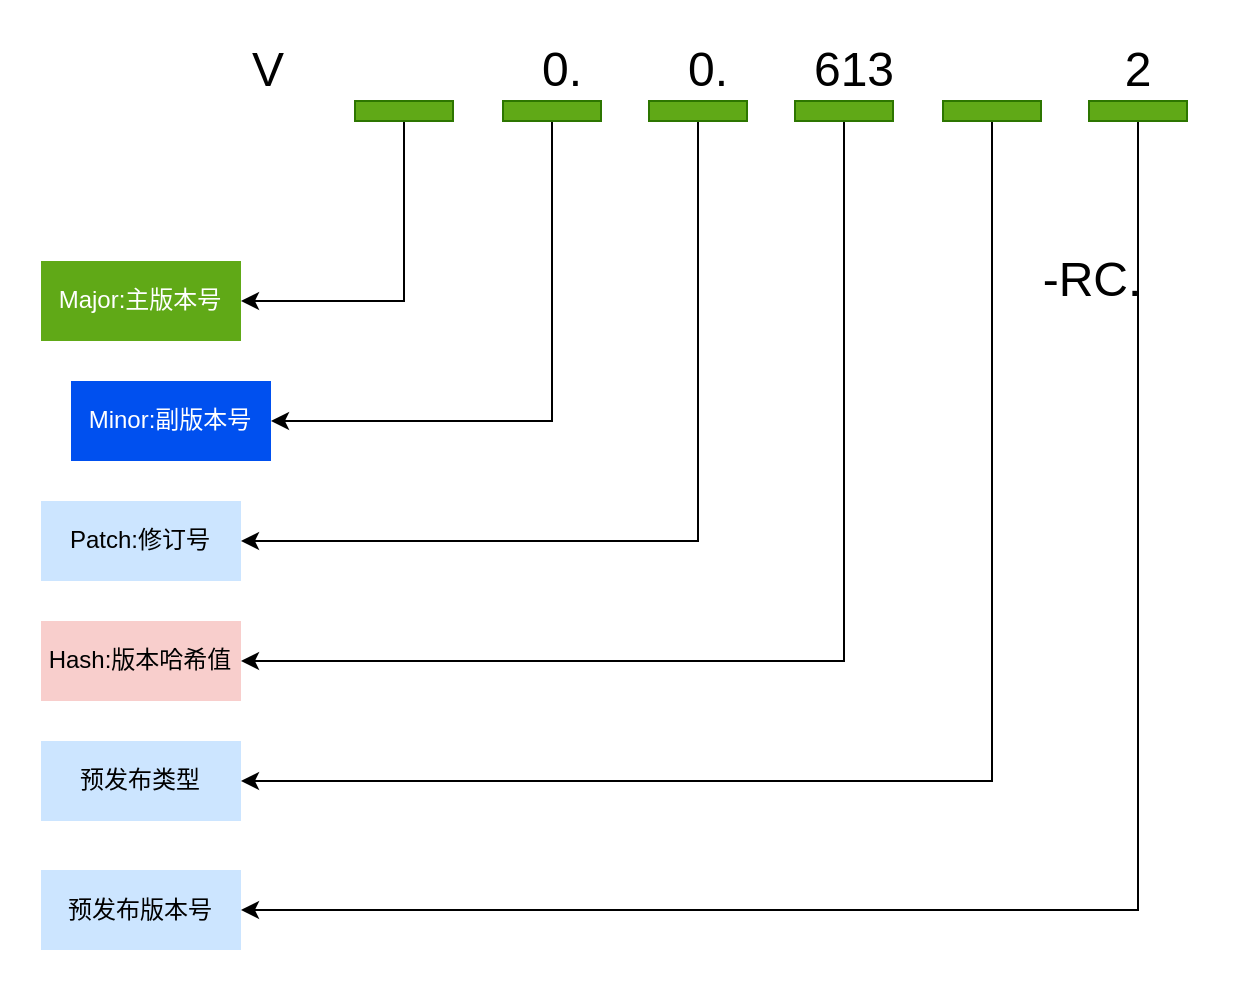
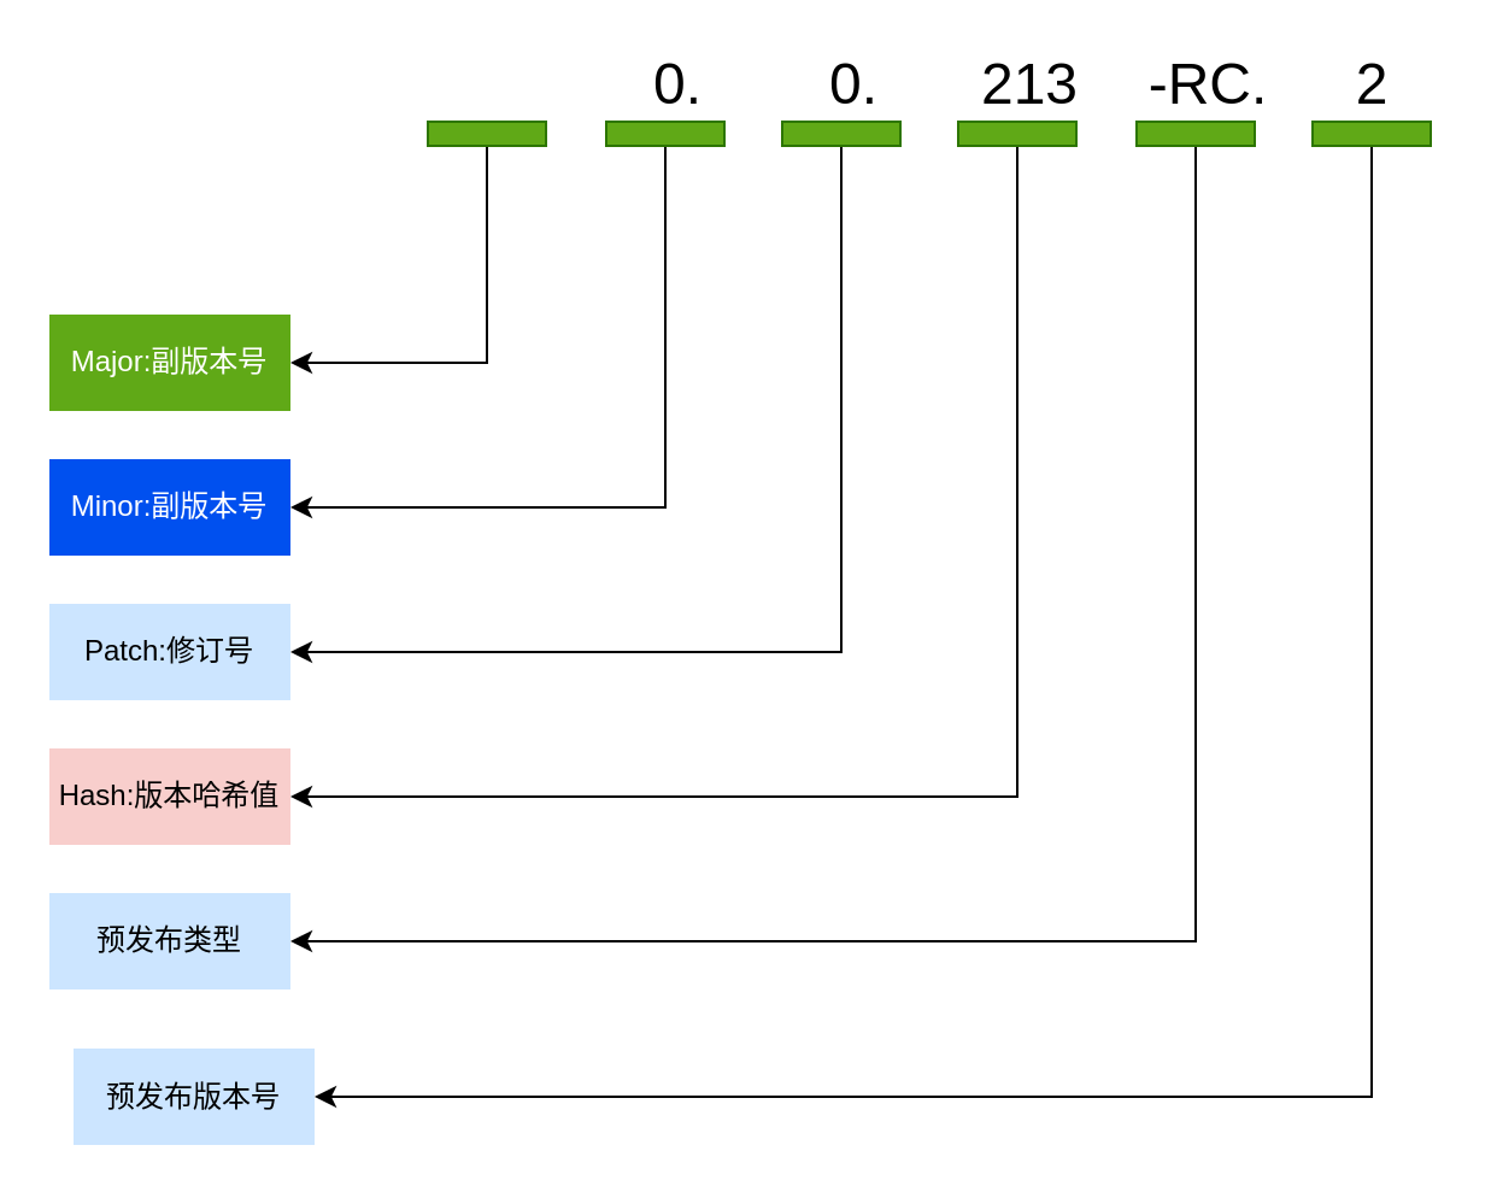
  <mxCell id="0" />
  <mxCell id="1" parent="0" />
- <mxCell id="2" value="V" style="text;html=1;strokeColor=none;fillColor=none;align=center;verticalAlign=middle;whiteSpace=wrap;rounded=0;fontSize=24;" vertex="1" parent="1"><mxGeometry x="104" y="20" width="60" height="30" as="geometry" /></mxCell>
  <mxCell id="3" value="0." style="text;html=1;strokeColor=none;fillColor=none;align=center;verticalAlign=middle;whiteSpace=wrap;rounded=0;fontSize=24;" vertex="1" parent="1"><mxGeometry x="251" y="20" width="60" height="30" as="geometry" /></mxCell>
  <mxCell id="4" value="0." style="text;html=1;strokeColor=none;fillColor=none;align=center;verticalAlign=middle;whiteSpace=wrap;rounded=0;fontSize=24;" vertex="1" parent="1"><mxGeometry x="324" y="20" width="60" height="30" as="geometry" /></mxCell>
- <mxCell id="5" value="-RC." style="text;html=1;strokeColor=none;fillColor=none;align=center;verticalAlign=middle;whiteSpace=wrap;rounded=0;fontSize=24;" vertex="1" parent="1"><mxGeometry x="516" y="125" width="60" height="30" as="geometry" /></mxCell>
- <mxCell id="6" value="613" style="text;html=1;strokeColor=none;fillColor=none;align=center;verticalAlign=middle;whiteSpace=wrap;rounded=0;fontSize=24;" vertex="1" parent="1"><mxGeometry x="397" y="20" width="60" height="30" as="geometry" /></mxCell>
+ <mxCell id="5" value="-RC." style="text;html=1;strokeColor=none;fillColor=none;align=center;verticalAlign=middle;whiteSpace=wrap;rounded=0;fontSize=24;" vertex="1" parent="1"><mxGeometry x="471" y="20" width="60" height="30" as="geometry" /></mxCell>
+ <mxCell id="6" value="213" style="text;html=1;strokeColor=none;fillColor=none;align=center;verticalAlign=middle;whiteSpace=wrap;rounded=0;fontSize=24;" vertex="1" parent="1"><mxGeometry x="397" y="20" width="60" height="30" as="geometry" /></mxCell>
  <mxCell id="7" style="edgeStyle=orthogonalEdgeStyle;rounded=0;orthogonalLoop=1;jettySize=auto;html=1;exitX=0.5;exitY=1;exitDx=0;exitDy=0;fontSize=24;strokeColor=#2D7600;fillColor=#60a917;" edge="1" parent="1" source="5" target="5"><mxGeometry relative="1" as="geometry" /></mxCell>
  <mxCell id="8" value="2" style="text;html=1;strokeColor=none;fillColor=none;align=center;verticalAlign=middle;whiteSpace=wrap;rounded=0;fontSize=24;" vertex="1" parent="1"><mxGeometry x="538.5" y="20" width="60" height="30" as="geometry" /></mxCell>
  <mxCell id="9" style="edgeStyle=orthogonalEdgeStyle;rounded=0;orthogonalLoop=1;jettySize=auto;html=1;exitX=0.5;exitY=1;exitDx=0;exitDy=0;entryX=1;entryY=0.5;entryDx=0;entryDy=0;" edge="1" parent="1" source="10" target="21"><mxGeometry relative="1" as="geometry" /></mxCell>
  <mxCell id="10" value="" style="rounded=0;whiteSpace=wrap;html=1;strokeColor=#2D7600;fillColor=#60a917;fontColor=#ffffff;" vertex="1" parent="1"><mxGeometry x="177" y="50" width="49" height="10" as="geometry" /></mxCell>
  <mxCell id="11" style="edgeStyle=orthogonalEdgeStyle;rounded=0;orthogonalLoop=1;jettySize=auto;html=1;exitX=0.5;exitY=1;exitDx=0;exitDy=0;entryX=1;entryY=0.5;entryDx=0;entryDy=0;" edge="1" parent="1" source="12" target="22"><mxGeometry relative="1" as="geometry" /></mxCell>
  <mxCell id="12" value="" style="rounded=0;whiteSpace=wrap;html=1;strokeColor=#2D7600;fillColor=#60a917;fontColor=#ffffff;" vertex="1" parent="1"><mxGeometry x="251" y="50" width="49" height="10" as="geometry" /></mxCell>
  <mxCell id="13" style="edgeStyle=orthogonalEdgeStyle;rounded=0;orthogonalLoop=1;jettySize=auto;html=1;exitX=0.5;exitY=1;exitDx=0;exitDy=0;entryX=1;entryY=0.5;entryDx=0;entryDy=0;" edge="1" parent="1" source="14" target="23"><mxGeometry relative="1" as="geometry" /></mxCell>
  <mxCell id="14" value="" style="rounded=0;whiteSpace=wrap;html=1;strokeColor=#2D7600;fillColor=#60a917;fontColor=#ffffff;" vertex="1" parent="1"><mxGeometry x="324" y="50" width="49" height="10" as="geometry" /></mxCell>
  <mxCell id="15" style="edgeStyle=orthogonalEdgeStyle;rounded=0;orthogonalLoop=1;jettySize=auto;html=1;exitX=0.5;exitY=1;exitDx=0;exitDy=0;entryX=1;entryY=0.5;entryDx=0;entryDy=0;" edge="1" parent="1" source="16" target="24"><mxGeometry relative="1" as="geometry" /></mxCell>
  <mxCell id="16" value="" style="rounded=0;whiteSpace=wrap;html=1;strokeColor=#2D7600;fillColor=#60a917;fontColor=#ffffff;" vertex="1" parent="1"><mxGeometry x="397" y="50" width="49" height="10" as="geometry" /></mxCell>
  <mxCell id="17" style="edgeStyle=orthogonalEdgeStyle;rounded=0;orthogonalLoop=1;jettySize=auto;html=1;exitX=0.5;exitY=1;exitDx=0;exitDy=0;entryX=1;entryY=0.5;entryDx=0;entryDy=0;" edge="1" parent="1" source="18" target="25"><mxGeometry relative="1" as="geometry" /></mxCell>
  <mxCell id="18" value="" style="rounded=0;whiteSpace=wrap;html=1;strokeColor=#2D7600;fillColor=#60a917;fontColor=#ffffff;" vertex="1" parent="1"><mxGeometry x="471" y="50" width="49" height="10" as="geometry" /></mxCell>
  <mxCell id="19" style="edgeStyle=orthogonalEdgeStyle;rounded=0;orthogonalLoop=1;jettySize=auto;html=1;exitX=0.5;exitY=1;exitDx=0;exitDy=0;entryX=1;entryY=0.5;entryDx=0;entryDy=0;" edge="1" parent="1" source="20" target="26"><mxGeometry relative="1" as="geometry" /></mxCell>
  <mxCell id="20" value="" style="rounded=0;whiteSpace=wrap;html=1;strokeColor=#2D7600;fillColor=#60a917;fontColor=#ffffff;" vertex="1" parent="1"><mxGeometry x="544" y="50" width="49" height="10" as="geometry" /></mxCell>
- <mxCell id="21" value="Major:主版本号" style="rounded=0;whiteSpace=wrap;html=1;fillColor=#60a917;fontColor=#ffffff;strokeColor=none;" vertex="1" parent="1"><mxGeometry x="20" y="130" width="100" height="40" as="geometry" /></mxCell>
- <mxCell id="22" value="Minor:副版本号" style="rounded=0;whiteSpace=wrap;html=1;fillColor=#0050ef;fontColor=#ffffff;strokeColor=none;" vertex="1" parent="1"><mxGeometry x="35" y="190" width="100" height="40" as="geometry" /></mxCell>
+ <mxCell id="21" value="Major:副版本号" style="rounded=0;whiteSpace=wrap;html=1;fillColor=#60a917;fontColor=#ffffff;strokeColor=none;" vertex="1" parent="1"><mxGeometry x="20" y="130" width="100" height="40" as="geometry" /></mxCell>
+ <mxCell id="22" value="Minor:副版本号" style="rounded=0;whiteSpace=wrap;html=1;fillColor=#0050ef;fontColor=#ffffff;strokeColor=none;" vertex="1" parent="1"><mxGeometry x="20" y="190" width="100" height="40" as="geometry" /></mxCell>
  <mxCell id="23" value="Patch:修订号" style="rounded=0;whiteSpace=wrap;html=1;fillColor=#cce5ff;strokeColor=none;" vertex="1" parent="1"><mxGeometry x="20" y="250" width="100" height="40" as="geometry" /></mxCell>
  <mxCell id="24" value="Hash:版本哈希值" style="rounded=0;whiteSpace=wrap;html=1;fillColor=#f8cecc;strokeColor=none;" vertex="1" parent="1"><mxGeometry x="20" y="310" width="100" height="40" as="geometry" /></mxCell>
  <mxCell id="25" value="预发布类型" style="rounded=0;whiteSpace=wrap;html=1;fillColor=#cce5ff;strokeColor=none;" vertex="1" parent="1"><mxGeometry x="20" y="370" width="100" height="40" as="geometry" /></mxCell>
- <mxCell id="26" value="预发布版本号" style="rounded=0;whiteSpace=wrap;html=1;fillColor=#cce5ff;strokeColor=none;" vertex="1" parent="1"><mxGeometry x="20" y="434.5" width="100" height="40" as="geometry" /></mxCell>
+ <mxCell id="26" value="预发布版本号" style="rounded=0;whiteSpace=wrap;html=1;fillColor=#cce5ff;strokeColor=none;" vertex="1" parent="1"><mxGeometry x="30" y="434.5" width="100" height="40" as="geometry" /></mxCell>
